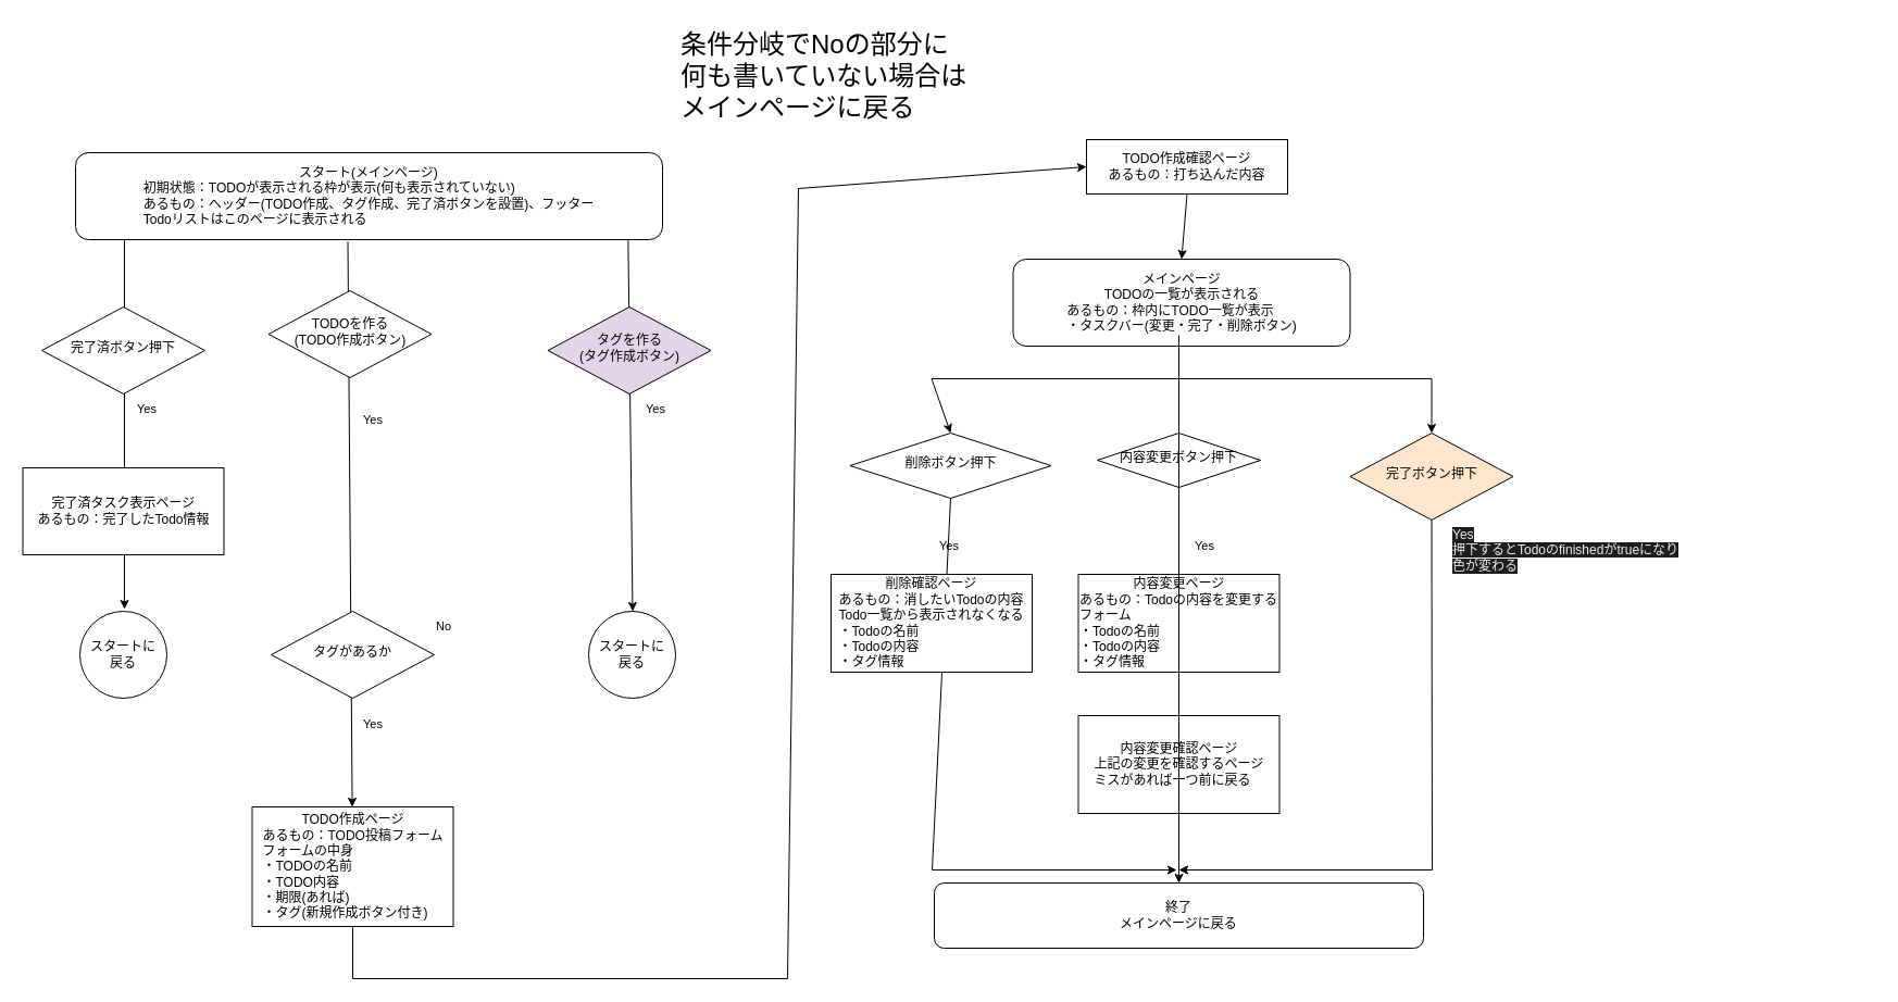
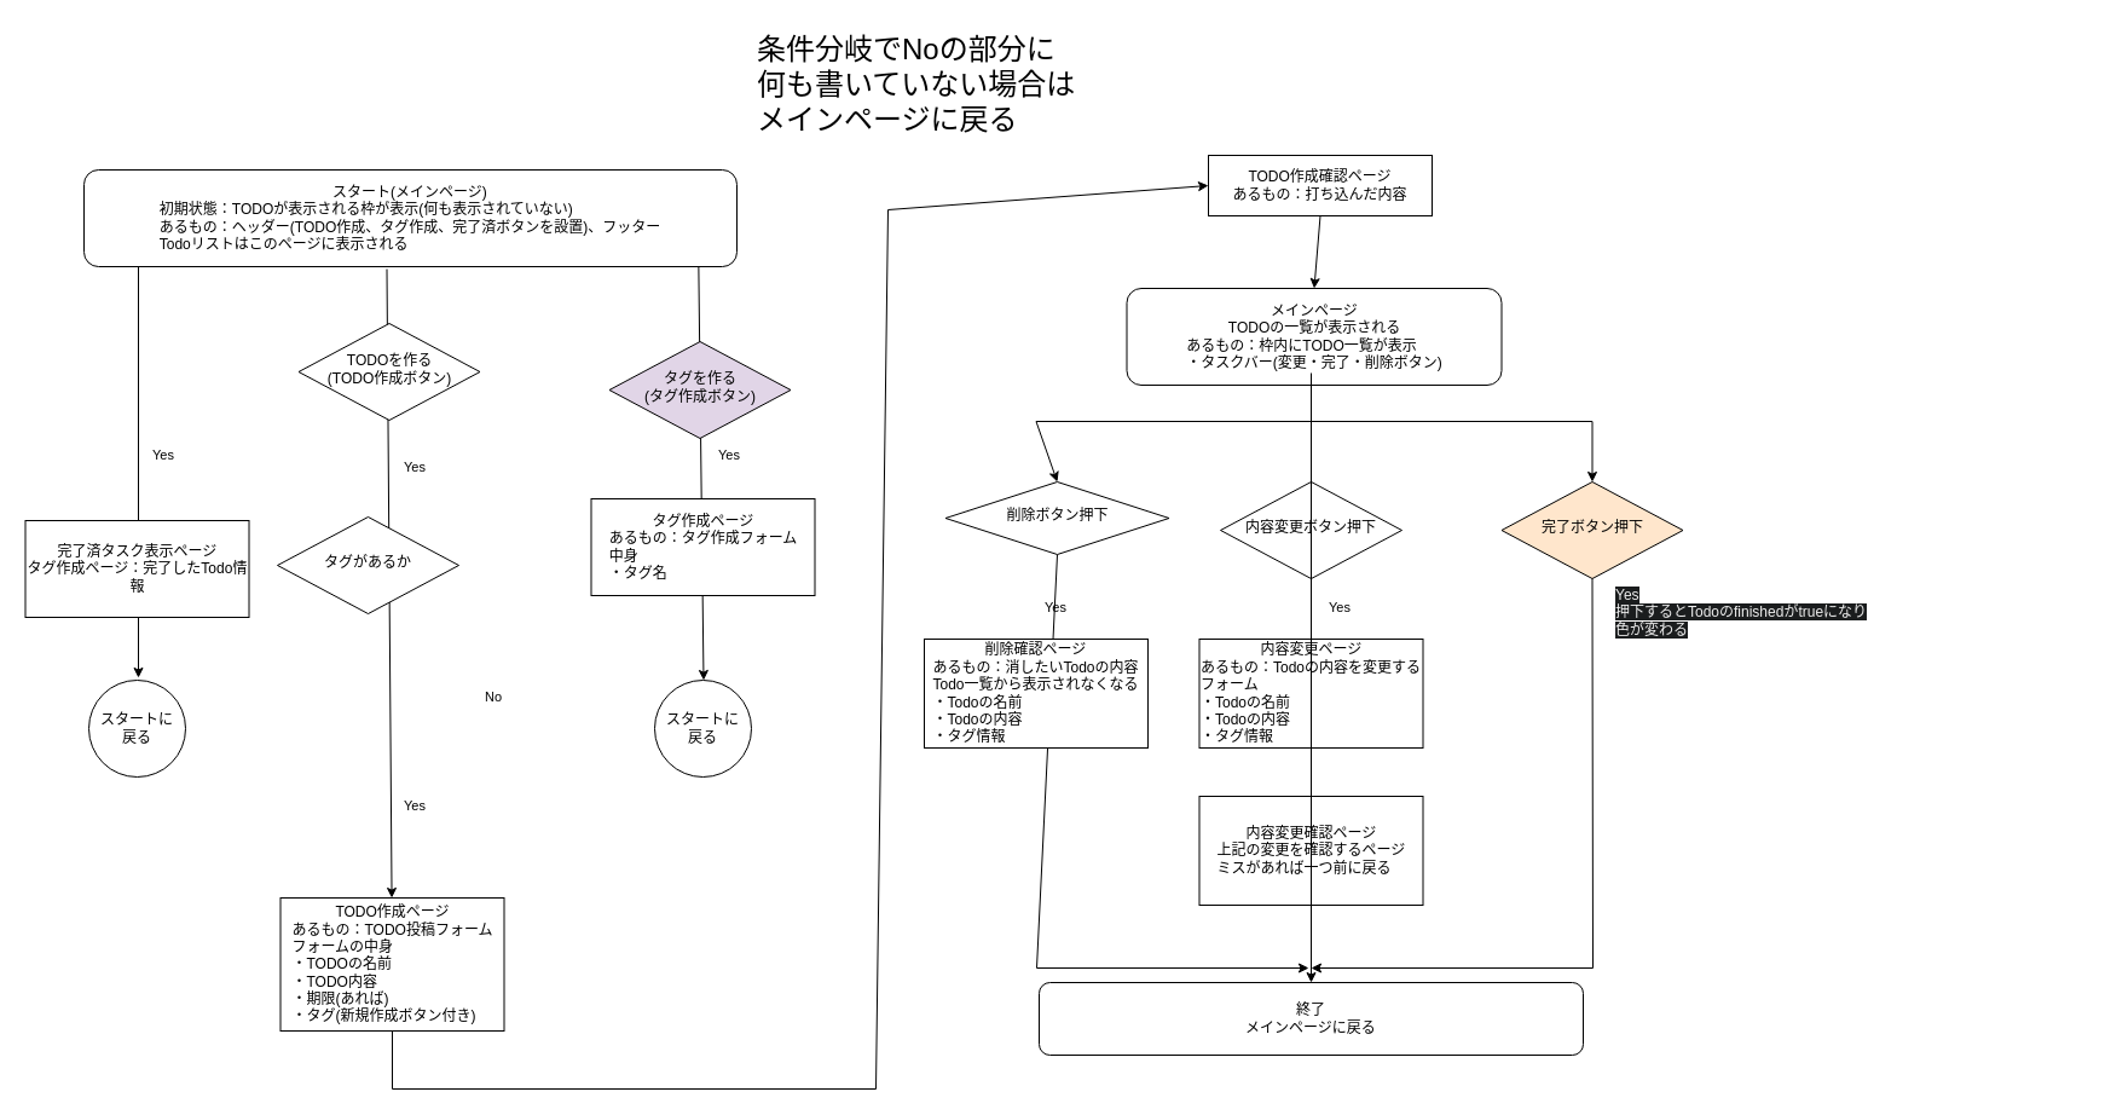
  <mxCell id="0" />
  <mxCell id="1" parent="0" />
  <mxCell id="2" value="" style="endArrow=classic;html=1;rounded=0;" parent="1" edge="1"><mxGeometry width="50" height="50" relative="1" as="geometry"><mxPoint x="114" y="210" as="sourcePoint" /><mxPoint x="114" y="560" as="targetPoint" /></mxGeometry></mxCell>
  <mxCell id="3" value="" style="endArrow=classic;html=1;rounded=0;exitX=0.854;exitY=0.975;exitDx=0;exitDy=0;exitPerimeter=0;" parent="1" target="9" edge="1"><mxGeometry width="50" height="50" relative="1" as="geometry"><mxPoint x="319.5" y="222" as="sourcePoint" /><mxPoint x="323.5" y="614" as="targetPoint" /></mxGeometry></mxCell>
  <mxCell id="4" value="" style="endArrow=classic;html=1;rounded=0;exitX=0.854;exitY=0.975;exitDx=0;exitDy=0;exitPerimeter=0;" parent="1" edge="1"><mxGeometry width="50" height="50" relative="1" as="geometry"><mxPoint x="577.37" y="220" as="sourcePoint" /><mxPoint x="581.5" y="562" as="targetPoint" /></mxGeometry></mxCell>
  <mxCell id="5" style="edgeStyle=orthogonalEdgeStyle;rounded=0;orthogonalLoop=1;jettySize=auto;html=1;exitX=0.5;exitY=1;exitDx=0;exitDy=0;" parent="1" source="9" target="9" edge="1"><mxGeometry relative="1" as="geometry" /></mxCell>
  <mxCell id="6" value="TODOを作る&lt;br&gt;(TODO作成ボタン)" style="rhombus;whiteSpace=wrap;html=1;shadow=0;fontFamily=Helvetica;fontSize=12;align=center;strokeWidth=1;spacing=6;spacingTop=-4;" parent="1" vertex="1"><mxGeometry x="246.5" y="267" width="150" height="80" as="geometry" /></mxCell>
+ <mxCell id="7" value="タグ作成ページ&lt;br&gt;&lt;div style=&quot;text-align: left;&quot;&gt;&lt;span style=&quot;background-color: initial;&quot;&gt;あるもの：タグ作成フォーム&lt;/span&gt;&lt;/div&gt;&lt;div style=&quot;text-align: left;&quot;&gt;&lt;span style=&quot;background-color: initial;&quot;&gt;中身&lt;/span&gt;&lt;/div&gt;&lt;div style=&quot;text-align: left;&quot;&gt;・タグ名&lt;/div&gt;" style="rounded=0;whiteSpace=wrap;html=1;" parent="1" vertex="1"><mxGeometry x="488.5" y="412" width="185" height="80" as="geometry" /></mxCell>
  <mxCell id="8" value="タグを作る&lt;br&gt;(タグ作成ボタン)" style="rhombus;whiteSpace=wrap;html=1;shadow=0;fontFamily=Helvetica;fontSize=12;align=center;strokeWidth=1;spacing=6;spacingTop=-4;fillColor=#e1d5e7;" parent="1" vertex="1"><mxGeometry x="503.5" y="282" width="150" height="80" as="geometry" /></mxCell>
  <mxCell id="9" value="TODO作成ページ&lt;br&gt;&lt;div style=&quot;text-align: left;&quot;&gt;&lt;span style=&quot;background-color: initial;&quot;&gt;あるもの：TODO投稿フォーム&lt;/span&gt;&lt;/div&gt;&lt;div style=&quot;text-align: left;&quot;&gt;&lt;span style=&quot;background-color: initial;&quot;&gt;フォームの中身&lt;/span&gt;&lt;/div&gt;&lt;div style=&quot;text-align: left;&quot;&gt;&lt;span style=&quot;background-color: initial;&quot;&gt;・TODOの名前&lt;/span&gt;&lt;/div&gt;&lt;div style=&quot;text-align: left;&quot;&gt;&lt;span style=&quot;background-color: initial;&quot;&gt;・TODO内容&lt;/span&gt;&lt;/div&gt;&lt;div style=&quot;text-align: left;&quot;&gt;&lt;span style=&quot;background-color: initial;&quot;&gt;・期限(あれば)&lt;/span&gt;&lt;/div&gt;&lt;div style=&quot;text-align: left;&quot;&gt;&lt;span style=&quot;background-color: initial;&quot;&gt;・タグ(新規作成ボタン付き)&lt;/span&gt;&lt;/div&gt;" style="rounded=0;whiteSpace=wrap;html=1;" parent="1" vertex="1"><mxGeometry x="231.5" y="742" width="185" height="110" as="geometry" /></mxCell>
- <mxCell id="10" value="タグがあるか" style="rhombus;whiteSpace=wrap;html=1;shadow=0;fontFamily=Helvetica;fontSize=12;align=center;strokeWidth=1;spacing=6;spacingTop=-4;" parent="1" vertex="1"><mxGeometry x="249" y="562" width="150" height="80" as="geometry" /></mxCell>
+ <mxCell id="10" value="タグがあるか" style="rhombus;whiteSpace=wrap;html=1;shadow=0;fontFamily=Helvetica;fontSize=12;align=center;strokeWidth=1;spacing=6;spacingTop=-4;" parent="1" vertex="1"><mxGeometry x="229" y="427" width="150" height="80" as="geometry" /></mxCell>
  <mxCell id="11" value="スタートに&lt;div&gt;戻る&lt;/div&gt;" style="ellipse;whiteSpace=wrap;html=1;aspect=fixed;" parent="1" vertex="1"><mxGeometry x="541" y="562" width="80" height="80" as="geometry" /></mxCell>
  <mxCell id="12" value="&lt;div style=&quot;text-align: center;&quot;&gt;&lt;span style=&quot;background-color: initial; font-size: 11px; text-wrap: nowrap;&quot;&gt;Yes&lt;/span&gt;&lt;/div&gt;" style="text;whiteSpace=wrap;html=1;" parent="1" vertex="1"><mxGeometry x="331.5" y="372" width="50" height="40" as="geometry" /></mxCell>
  <mxCell id="13" value="&lt;div style=&quot;font-size: 24px;&quot;&gt;&lt;span style=&quot;background-color: initial; text-wrap: nowrap;&quot;&gt;&lt;font style=&quot;font-size: 24px;&quot;&gt;条件分岐でNoの部分に&lt;/font&gt;&lt;/span&gt;&lt;/div&gt;&lt;div style=&quot;font-size: 24px;&quot;&gt;&lt;font style=&quot;font-size: 24px;&quot;&gt;&lt;span style=&quot;background-color: initial; text-wrap: nowrap;&quot;&gt;何も書いていない場合は&lt;/span&gt;&lt;/font&gt;&lt;/div&gt;&lt;div style=&quot;font-size: 24px;&quot;&gt;&lt;font style=&quot;font-size: 24px;&quot;&gt;&lt;span style=&quot;background-color: initial; text-wrap: nowrap;&quot;&gt;メインページ&lt;/span&gt;&lt;span style=&quot;text-wrap: nowrap; background-color: initial;&quot;&gt;に戻る&lt;/span&gt;&lt;/font&gt;&lt;/div&gt;" style="text;whiteSpace=wrap;html=1;align=left;" parent="1" vertex="1"><mxGeometry x="624" y="20" width="277.5" height="130" as="geometry" /></mxCell>
  <mxCell id="14" value="&lt;div style=&quot;text-align: center;&quot;&gt;&lt;span style=&quot;background-color: initial; font-size: 11px; text-wrap: nowrap;&quot;&gt;Yes&lt;/span&gt;&lt;/div&gt;" style="text;whiteSpace=wrap;html=1;" parent="1" vertex="1"><mxGeometry x="331.5" y="652" width="50" height="40" as="geometry" /></mxCell>
  <mxCell id="15" value="&lt;div style=&quot;text-align: center;&quot;&gt;&lt;span style=&quot;background-color: initial; font-size: 11px; text-wrap: nowrap;&quot;&gt;Yes&lt;/span&gt;&lt;/div&gt;" style="text;whiteSpace=wrap;html=1;" parent="1" vertex="1"><mxGeometry x="591.5" y="362" width="50" height="40" as="geometry" /></mxCell>
  <mxCell id="16" value="&lt;div style=&quot;text-align: center;&quot;&gt;&lt;span style=&quot;background-color: initial; font-size: 11px; text-wrap: nowrap;&quot;&gt;No&lt;/span&gt;&lt;/div&gt;" style="text;whiteSpace=wrap;html=1;" parent="1" vertex="1"><mxGeometry x="399" y="562" width="50" height="40" as="geometry" /></mxCell>
- <mxCell id="17" value="完了済ボタン押下" style="rhombus;whiteSpace=wrap;html=1;shadow=0;fontFamily=Helvetica;fontSize=12;align=center;strokeWidth=1;spacing=6;spacingTop=-4;" parent="1" vertex="1"><mxGeometry x="38" y="282" width="150" height="80" as="geometry" /></mxCell>
- <mxCell id="18" value="完了済タスク表示ページ&lt;div&gt;あるもの：完了したTodo情報&lt;/div&gt;" style="rounded=0;whiteSpace=wrap;html=1;" parent="1" vertex="1"><mxGeometry x="20.5" y="430" width="185" height="80" as="geometry" /></mxCell>
+ <mxCell id="18" value="完了済タスク表示ページ&lt;div&gt;タグ作成ページ：完了したTodo情報&lt;/div&gt;" style="rounded=0;whiteSpace=wrap;html=1;" parent="1" vertex="1"><mxGeometry x="20.5" y="430" width="185" height="80" as="geometry" /></mxCell>
  <mxCell id="19" value="スタートに&lt;div&gt;戻る&lt;/div&gt;" style="ellipse;whiteSpace=wrap;html=1;aspect=fixed;" parent="1" vertex="1"><mxGeometry x="73" y="562" width="80" height="80" as="geometry" /></mxCell>
  <mxCell id="20" value="スタート(メインページ)&lt;br&gt;&lt;div style=&quot;text-align: left;&quot;&gt;&lt;span style=&quot;background-color: initial;&quot;&gt;初期状態：TODOが表示される枠が表示(何も表示されていない)&lt;/span&gt;&lt;/div&gt;&lt;div style=&quot;text-align: left;&quot;&gt;あるもの：ヘッダー(TODO作成、タグ作成、完了済ボタンを設置)、フッター&lt;/div&gt;&lt;div style=&quot;text-align: left;&quot;&gt;Todoリストはこのページに表示される&lt;/div&gt;" style="rounded=1;whiteSpace=wrap;html=1;fontSize=12;glass=0;strokeWidth=1;shadow=0;align=center;" parent="1" vertex="1"><mxGeometry x="69" y="140" width="540" height="80" as="geometry" /></mxCell>
  <mxCell id="21" value="&lt;div style=&quot;text-align: center;&quot;&gt;&lt;span style=&quot;background-color: initial; font-size: 11px; text-wrap: nowrap;&quot;&gt;Yes&lt;/span&gt;&lt;/div&gt;" style="text;whiteSpace=wrap;html=1;" parent="1" vertex="1"><mxGeometry x="124" y="362" width="50" height="40" as="geometry" /></mxCell>
  <mxCell id="22" value="" style="endArrow=classic;html=1;rounded=0;exitX=0.5;exitY=1;exitDx=0;exitDy=0;" edge="1" parent="1" source="28"><mxGeometry width="50" height="50" relative="1" as="geometry"><mxPoint x="856" y="488" as="sourcePoint" /><mxPoint x="1082" y="800" as="targetPoint" /><Array as="points"><mxPoint x="857" y="800" /></Array></mxGeometry></mxCell>
  <mxCell id="23" value="" style="endArrow=classic;html=1;rounded=0;exitX=0.5;exitY=1;exitDx=0;exitDy=0;" edge="1" parent="1" source="29"><mxGeometry width="50" height="50" relative="1" as="geometry"><mxPoint x="1101.5" y="628" as="sourcePoint" /><mxPoint x="1084" y="800" as="targetPoint" /><Array as="points"><mxPoint x="1317" y="800" /></Array></mxGeometry></mxCell>
- <mxCell id="24" value="内容変更ボタン押下" style="rhombus;whiteSpace=wrap;html=1;shadow=0;fontFamily=Helvetica;fontSize=12;align=center;strokeWidth=1;spacing=6;spacingTop=-4;" vertex="1" parent="1"><mxGeometry x="1009" y="398" width="150" height="50" as="geometry" /></mxCell>
+ <mxCell id="24" value="内容変更ボタン押下" style="rhombus;whiteSpace=wrap;html=1;shadow=0;fontFamily=Helvetica;fontSize=12;align=center;strokeWidth=1;spacing=6;spacingTop=-4;" vertex="1" parent="1"><mxGeometry x="1009" y="398" width="150" height="80" as="geometry" /></mxCell>
  <mxCell id="25" value="&lt;div style=&quot;text-align: center;&quot;&gt;&lt;br&gt;&lt;/div&gt;" style="text;whiteSpace=wrap;html=1;" vertex="1" parent="1"><mxGeometry x="861.5" y="268" width="50" height="40" as="geometry" /></mxCell>
  <mxCell id="26" value="&lt;div style=&quot;text-align: center;&quot;&gt;&lt;span style=&quot;background-color: initial; font-size: 11px; text-wrap: nowrap;&quot;&gt;Yes&lt;/span&gt;&lt;/div&gt;" style="text;whiteSpace=wrap;html=1;" vertex="1" parent="1"><mxGeometry x="1096.5" y="488" width="50" height="40" as="geometry" /></mxCell>
  <mxCell id="27" value="" style="endArrow=classic;html=1;rounded=0;entryX=0.5;entryY=0;entryDx=0;entryDy=0;" edge="1" parent="1" target="29"><mxGeometry width="50" height="50" relative="1" as="geometry"><mxPoint x="1081.5" y="348" as="sourcePoint" /><mxPoint x="1231.5" y="338" as="targetPoint" /><Array as="points"><mxPoint x="1316.5" y="348" /></Array></mxGeometry></mxCell>
  <mxCell id="28" value="削除ボタン押下" style="rhombus;whiteSpace=wrap;html=1;shadow=0;fontFamily=Helvetica;fontSize=12;align=center;strokeWidth=1;spacing=6;spacingTop=-4;" vertex="1" parent="1"><mxGeometry x="781.5" y="398" width="185" height="60" as="geometry" /></mxCell>
  <mxCell id="29" value="完了ボタン押下" style="rhombus;whiteSpace=wrap;html=1;shadow=0;fontFamily=Helvetica;fontSize=12;align=center;strokeWidth=1;spacing=6;spacingTop=-4;fillColor=#ffe6cc;" vertex="1" parent="1"><mxGeometry x="1241.5" y="398" width="150" height="80" as="geometry" /></mxCell>
  <mxCell id="30" value="" style="endArrow=classic;html=1;rounded=0;entryX=0.5;entryY=0;entryDx=0;entryDy=0;" edge="1" parent="1" target="28"><mxGeometry width="50" height="50" relative="1" as="geometry"><mxPoint x="1081.5" y="348" as="sourcePoint" /><mxPoint x="1286.5" y="408" as="targetPoint" /><Array as="points"><mxPoint x="856.5" y="348" /></Array></mxGeometry></mxCell>
  <mxCell id="31" value="&lt;span style=&quot;text-align: left;&quot;&gt;メインページ&lt;/span&gt;&lt;div&gt;&lt;span style=&quot;text-align: left;&quot;&gt;TODOの一覧が表示される&lt;/span&gt;&lt;div style=&quot;text-align: left;&quot;&gt;あるもの：枠内にTODO一覧が表示&lt;br&gt;・タスクバー(変更・完了・削除ボタン)&lt;/div&gt;&lt;/div&gt;" style="rounded=1;whiteSpace=wrap;html=1;" vertex="1" parent="1"><mxGeometry x="931.5" y="238" width="310" height="80" as="geometry" /></mxCell>
  <mxCell id="32" value="TODO作成確認ページ&lt;br&gt;&lt;div style=&quot;text-align: left;&quot;&gt;&lt;span style=&quot;background-color: initial;&quot;&gt;あるもの：打ち込んだ内容&lt;/span&gt;&lt;/div&gt;" style="rounded=0;whiteSpace=wrap;html=1;" vertex="1" parent="1"><mxGeometry x="999" y="128" width="185" height="50" as="geometry" /></mxCell>
  <mxCell id="33" value="" style="endArrow=classic;html=1;rounded=0;entryX=0.5;entryY=0;entryDx=0;entryDy=0;exitX=0.5;exitY=1;exitDx=0;exitDy=0;" edge="1" parent="1" source="32" target="31"><mxGeometry width="50" height="50" relative="1" as="geometry"><mxPoint x="1131.5" y="218" as="sourcePoint" /><mxPoint x="1086.5" y="198" as="targetPoint" /></mxGeometry></mxCell>
  <mxCell id="34" value="削除確認ページ&lt;br&gt;&lt;div style=&quot;text-align: left;&quot;&gt;&lt;span style=&quot;background-color: initial;&quot;&gt;あるもの：消したいTodoの内容&lt;br&gt;Todo一覧から表示されなくなる&lt;/span&gt;&lt;/div&gt;&lt;div style=&quot;text-align: left;&quot;&gt;&lt;span style=&quot;background-color: initial;&quot;&gt;・Todoの名前&lt;/span&gt;&lt;/div&gt;&lt;div style=&quot;text-align: left;&quot;&gt;&lt;span style=&quot;background-color: initial;&quot;&gt;・Todoの内容&lt;/span&gt;&lt;/div&gt;&lt;div style=&quot;text-align: left;&quot;&gt;&lt;span style=&quot;background-color: initial;&quot;&gt;・タグ情報&lt;/span&gt;&lt;/div&gt;" style="rounded=0;whiteSpace=wrap;html=1;" vertex="1" parent="1"><mxGeometry x="764" y="528" width="185" height="90" as="geometry" /></mxCell>
  <mxCell id="35" value="内容変更ページ&lt;br&gt;&lt;div style=&quot;text-align: left;&quot;&gt;&lt;span style=&quot;background-color: initial;&quot;&gt;あるもの：Todoの内容を変更するフォーム&lt;br&gt;&lt;/span&gt;&lt;/div&gt;&lt;div style=&quot;text-align: left;&quot;&gt;&lt;span style=&quot;background-color: initial;&quot;&gt;・Todoの名前&lt;/span&gt;&lt;/div&gt;&lt;div style=&quot;text-align: left;&quot;&gt;&lt;span style=&quot;background-color: initial;&quot;&gt;・Todoの内容&lt;/span&gt;&lt;/div&gt;&lt;div style=&quot;text-align: left;&quot;&gt;&lt;span style=&quot;background-color: initial;&quot;&gt;・タグ情報&lt;/span&gt;&lt;/div&gt;" style="rounded=0;whiteSpace=wrap;html=1;" vertex="1" parent="1"><mxGeometry x="991.5" y="528" width="185" height="90" as="geometry" /></mxCell>
  <mxCell id="36" value="内容変更確認ページ&lt;br&gt;&lt;div style=&quot;text-align: left;&quot;&gt;上記の変更を確認するページ&lt;/div&gt;&lt;div style=&quot;text-align: left;&quot;&gt;ミスがあれば一つ前に戻る&lt;/div&gt;" style="rounded=0;whiteSpace=wrap;html=1;" vertex="1" parent="1"><mxGeometry x="991.5" y="658" width="185" height="90" as="geometry" /></mxCell>
  <mxCell id="37" value="&lt;span style=&quot;color: rgb(240, 240, 240); font-family: Helvetica; font-size: 12px; font-style: normal; font-variant-ligatures: normal; font-variant-caps: normal; font-weight: 400; letter-spacing: normal; orphans: 2; text-align: left; text-indent: 0px; text-transform: none; widows: 2; word-spacing: 0px; -webkit-text-stroke-width: 0px; white-space: normal; background-color: rgb(27, 29, 30); text-decoration-thickness: initial; text-decoration-style: initial; text-decoration-color: initial; display: inline !important; float: none;&quot;&gt;Yes&lt;br&gt;押下するとTodoのfinishedがtrueになり&lt;/span&gt;&lt;div&gt;&lt;span style=&quot;color: rgb(240, 240, 240); font-family: Helvetica; font-size: 12px; font-style: normal; font-variant-ligatures: normal; font-variant-caps: normal; font-weight: 400; letter-spacing: normal; orphans: 2; text-align: left; text-indent: 0px; text-transform: none; widows: 2; word-spacing: 0px; -webkit-text-stroke-width: 0px; white-space: normal; background-color: rgb(27, 29, 30); text-decoration-thickness: initial; text-decoration-style: initial; text-decoration-color: initial; display: inline !important; float: none;&quot;&gt;色が変わる&lt;/span&gt;&lt;/div&gt;" style="text;whiteSpace=wrap;html=1;" vertex="1" parent="1"><mxGeometry x="1334" y="478" width="390" height="40" as="geometry" /></mxCell>
  <mxCell id="38" value="&lt;div style=&quot;text-align: center;&quot;&gt;&lt;span style=&quot;background-color: initial; font-size: 11px; text-wrap: nowrap;&quot;&gt;Yes&lt;/span&gt;&lt;/div&gt;" style="text;whiteSpace=wrap;html=1;" vertex="1" parent="1"><mxGeometry x="861.5" y="488" width="50" height="40" as="geometry" /></mxCell>
  <mxCell id="39" value="" style="endArrow=classic;html=1;rounded=0;exitX=0.5;exitY=1;exitDx=0;exitDy=0;" edge="1" parent="1" target="40"><mxGeometry width="50" height="50" relative="1" as="geometry"><mxPoint x="1084" y="308" as="sourcePoint" /><mxPoint x="1084.5" y="958" as="targetPoint" /></mxGeometry></mxCell>
  <mxCell id="40" value="終了&lt;div&gt;メインページに戻る&lt;/div&gt;" style="rounded=1;whiteSpace=wrap;html=1;" vertex="1" parent="1"><mxGeometry x="859" y="812" width="450" height="60" as="geometry" /></mxCell>
  <mxCell id="41" value="" style="endArrow=classic;html=1;rounded=0;exitX=0.5;exitY=1;exitDx=0;exitDy=0;entryX=0;entryY=0.5;entryDx=0;entryDy=0;" edge="1" parent="1" source="9" target="32"><mxGeometry width="50" height="50" relative="1" as="geometry"><mxPoint x="554" y="1000" as="sourcePoint" /><mxPoint x="604" y="950" as="targetPoint" /><Array as="points"><mxPoint x="324" y="900" /><mxPoint x="724" y="900" /><mxPoint x="734" y="173" /></Array></mxGeometry></mxCell>
